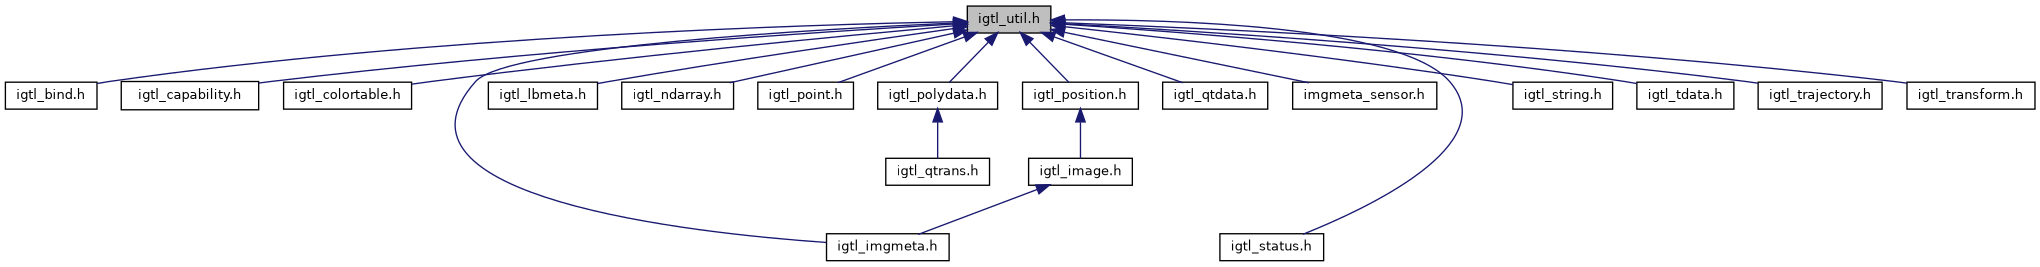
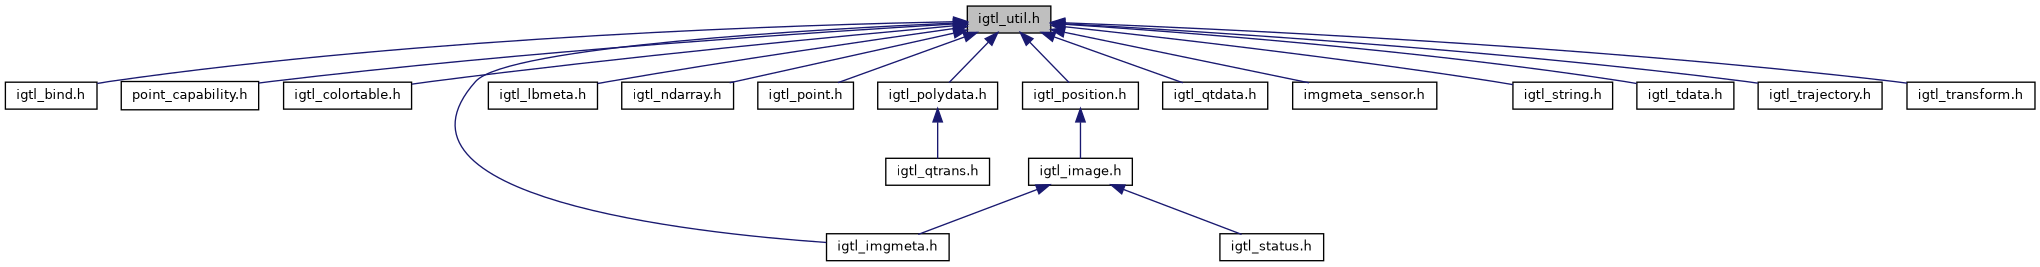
  digraph {
    node [color=black fillcolor=white fontname=Helvetica fontsize=10 shape=record style=filled]
    edge [color=midnightblue dir=back fontname=Helvetica fontsize=10 labelfontname=Helvetica labelfontsize=10 style=solid]
    n1 [fillcolor=grey75 fontcolor=black height=0.2 label="igtl_util.h" width=0.4]
    n2 [height=0.2 label="igtl_bind.h" width=0.4]
-   n3 [height=0.2 label="igtl_capability.h" width=0.4]
+   n3 [height=0.2 label="point_capability.h" width=0.4]
    n4 [height=0.2 label="igtl_colortable.h" width=0.4]
    n5 [height=0.2 label="igtl_imgmeta.h" width=0.4]
    n6 [height=0.2 label="igtl_lbmeta.h" width=0.4]
    n7 [height=0.2 label="igtl_ndarray.h" width=0.4]
    n8 [height=0.2 label="igtl_point.h" width=0.4]
    n9 [height=0.2 label="igtl_polydata.h" width=0.4]
    n10 [height=0.2 label="igtl_position.h" width=0.4]
    n11 [height=0.2 label="igtl_qtdata.h" width=0.4]
    n12 [height=0.2 label="imgmeta_sensor.h" width=0.4]
    n13 [height=0.2 label="igtl_status.h" width=0.4]
    n14 [height=0.2 label="igtl_string.h" width=0.4]
    n15 [height=0.2 label="igtl_tdata.h" width=0.4]
    n16 [height=0.2 label="igtl_trajectory.h" width=0.4]
    n17 [height=0.2 label="igtl_transform.h" width=0.4]
    n18 [height=0.2 label="igtl_image.h" width=0.4]
    n19 [height=0.2 label="igtl_qtrans.h" width=0.4]
    n1 -> n2
    n1 -> n3
    n1 -> n4
    n1 -> n5
    n1 -> n6
    n1 -> n7
    n1 -> n8
    n1 -> n9
    n1 -> n10
    n1 -> n11
    n1 -> n12
-   n1 -> n13
+   n18 -> n13
    n1 -> n14
    n1 -> n15
    n1 -> n16
    n1 -> n17
    n9 -> n19
    n10 -> n18
    n18 -> n5
  }
